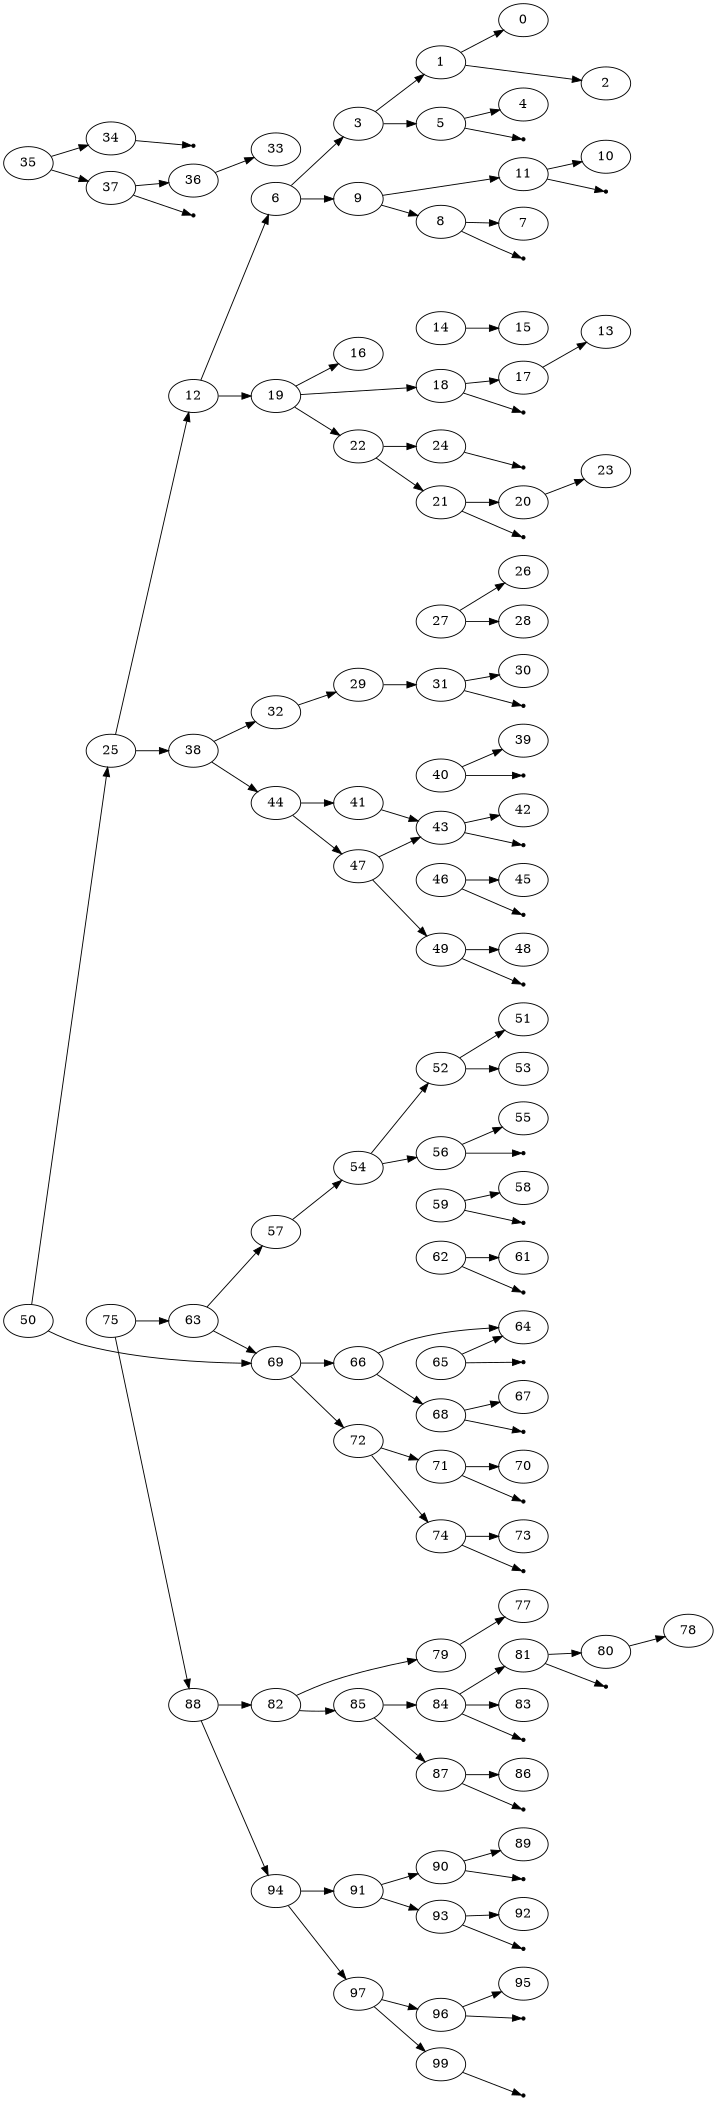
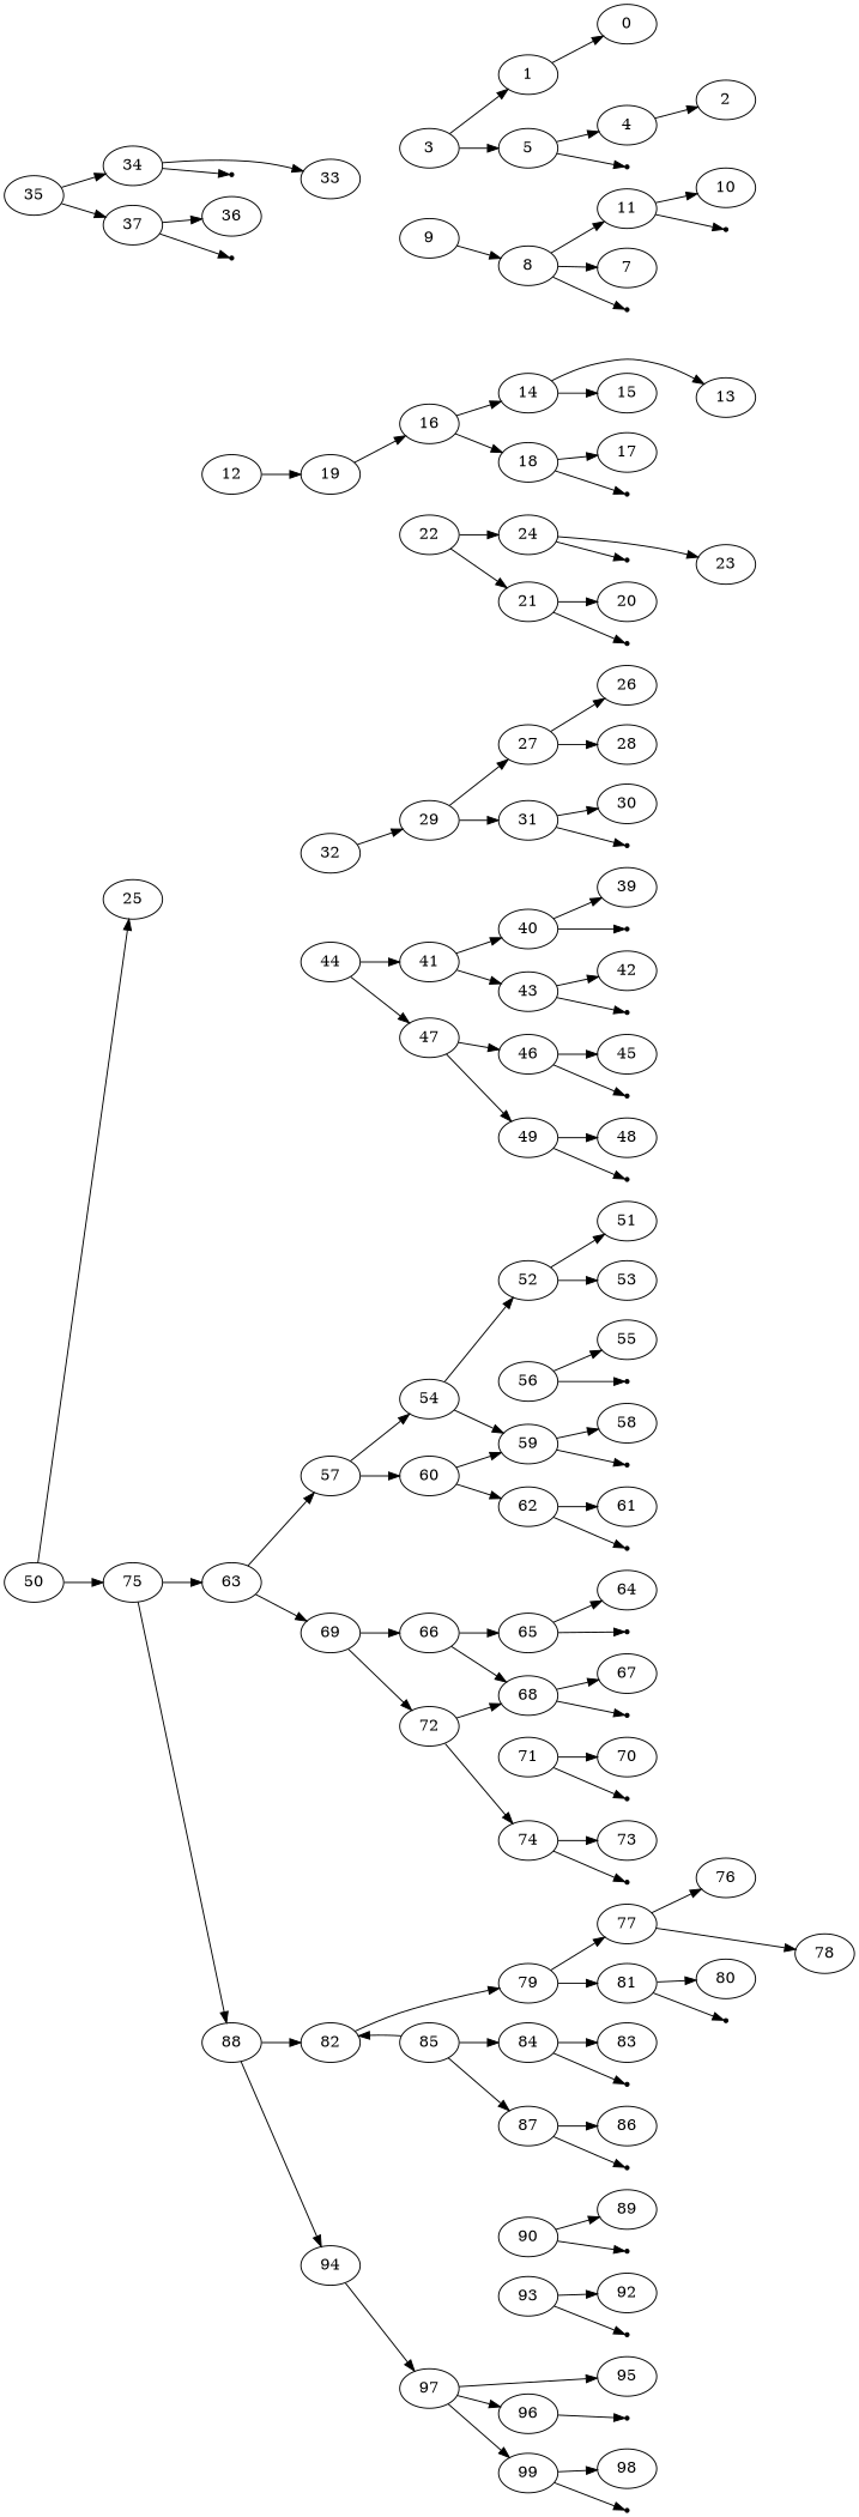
  digraph {
    rankdir=LR
    50
    25
    75
    12
-   38
    63
    88
-   6
    19
    32
    44
    3
    9
    16
    22
    1
    5
    8
    11
    0
    2
    4
    null665031096 [shape=point]
    7
    null865446068 [shape=point]
    10
    null210416904 [shape=point]
    14
    18
    21
    24
    13
    15
    17
    null905493855 [shape=point]
    20
    null309755473 [shape=point]
    23
    null702719648 [shape=point]
    29
    41
    47
    27
    31
    35
    34
    37
    26
    28
    30
    null730531723 [shape=point]
    33
    null794251938 [shape=point]
    36
    null668758691 [shape=point]
    40
    43
    46
    49
    39
    null335348736 [shape=point]
    42
    null159136910 [shape=point]
    45
    null404821580 [shape=point]
    48
    null50220630 [shape=point]
    57
    69
    82
    94
    54
+   60
    66
    72
    52
    56
    59
    62
    51
    53
    55
    null837068381 [shape=point]
    58
    null694357721 [shape=point]
    61
    null354027274 [shape=point]
    65
    68
    71
    74
    64
    null591421217 [shape=point]
    67
    null780598822 [shape=point]
    70
    null459645866 [shape=point]
    73
    null932898192 [shape=point]
    79
    85
-   91
    97
    77
    81
    84
    87
+   76
    78
    80
    null314188126 [shape=point]
    83
    null222430527 [shape=point]
    86
    null276519012 [shape=point]
    90
    93
    96
    99
    89
    null858391008 [shape=point]
    92
    null297872296 [shape=point]
    95
    null680473643 [shape=point]
+   98
    null83329247 [shape=point]
    50 -> 25
-   50 -> 69
-   25 -> 12
-   25 -> 38
+   50 -> 75
    75 -> 63
    75 -> 88
-   12 -> 6
    12 -> 19
-   38 -> 32
-   38 -> 44
    63 -> 57
    63 -> 69
    88 -> 82
    88 -> 94
-   6 -> 3
-   6 -> 9
    19 -> 16
-   19 -> 22
    32 -> 29
    44 -> 41
    44 -> 47
    3 -> 1
    3 -> 5
    9 -> 8
-   9 -> 11
-   19 -> 18
+   8 -> 11
+   16 -> 14
+   16 -> 18
    22 -> 21
    22 -> 24
    1 -> 0
-   1 -> 2
+   4 -> 2
    5 -> 4
    5 -> null665031096
    8 -> 7
    8 -> null865446068
    11 -> 10
    11 -> null210416904
-   17 -> 13
+   14 -> 13
    14 -> 15
    18 -> 17
    18 -> null905493855
    21 -> 20
    21 -> null309755473
-   20 -> 23
+   24 -> 23
    24 -> null702719648
+   29 -> 27
    29 -> 31
+   41 -> 40
    41 -> 43
-   47 -> 43
+   47 -> 46
    47 -> 49
    27 -> 26
    27 -> 28
    31 -> 30
    31 -> null730531723
    35 -> 34
    35 -> 37
-   36 -> 33
+   34 -> 33
    34 -> null794251938
    37 -> 36
    37 -> null668758691
    40 -> 39
    40 -> null335348736
    43 -> 42
    43 -> null159136910
    46 -> 45
    46 -> null404821580
    49 -> 48
    49 -> null50220630
    57 -> 54
+   57 -> 60
    69 -> 66
    69 -> 72
    82 -> 79
-   82 -> 85
-   94 -> 91
+   85 -> 82
    94 -> 97
    54 -> 52
-   54 -> 56
-   66 -> 64
+   54 -> 59
+   60 -> 59
+   60 -> 62
+   66 -> 65
    66 -> 68
-   72 -> 71
+   72 -> 68
    72 -> 74
    52 -> 51
    52 -> 53
    56 -> 55
    56 -> null837068381
    59 -> 58
    59 -> null694357721
    62 -> 61
    62 -> null354027274
    65 -> 64
    65 -> null591421217
    68 -> 67
    68 -> null780598822
    71 -> 70
    71 -> null459645866
    74 -> 73
    74 -> null932898192
    79 -> 77
-   84 -> 81
+   79 -> 81
    85 -> 84
    85 -> 87
-   91 -> 90
-   91 -> 93
    97 -> 96
    97 -> 99
-   80 -> 78
+   77 -> 76
+   77 -> 78
    81 -> 80
    81 -> null314188126
    84 -> 83
    84 -> null222430527
    87 -> 86
    87 -> null276519012
    90 -> 89
    90 -> null858391008
    93 -> 92
    93 -> null297872296
-   96 -> 95
+   97 -> 95
    96 -> null680473643
+   99 -> 98
    99 -> null83329247
  }
